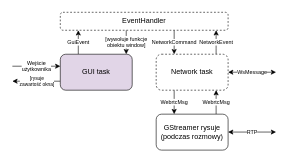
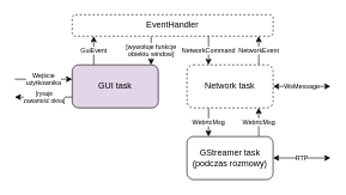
  <mxCell id="0" />
  <mxCell id="1" parent="0" />
  <mxCell id="2" value="NetworkCommand" style="edgeStyle=orthogonalEdgeStyle;rounded=0;orthogonalLoop=1;jettySize=auto;html=1;fontSize=9;" parent="1" source="4" target="11" edge="1"><mxGeometry relative="1" as="geometry"><Array as="points"><mxPoint x="290" y="70" /><mxPoint x="290" y="70" /></Array></mxGeometry></mxCell>
  <mxCell id="3" value="&lt;div style=&quot;font-size: 9px;&quot;&gt;[wywołuje funkcje&lt;/div&gt;&lt;div style=&quot;font-size: 9px;&quot;&gt;obiektu window]&lt;/div&gt;" style="edgeStyle=orthogonalEdgeStyle;rounded=0;orthogonalLoop=1;jettySize=auto;html=1;fontSize=9;" parent="1" source="4" target="7" edge="1"><mxGeometry relative="1" as="geometry"><Array as="points"><mxPoint x="210" y="70" /><mxPoint x="210" y="70" /></Array></mxGeometry></mxCell>
  <mxCell id="4" value="&lt;div&gt;EventHandler&lt;/div&gt;" style="rounded=1;whiteSpace=wrap;html=1;dashed=1;" parent="1" vertex="1"><mxGeometry x="100" y="20" width="280" height="30" as="geometry" /></mxCell>
  <mxCell id="5" value="GuiEvent" style="edgeStyle=orthogonalEdgeStyle;rounded=0;orthogonalLoop=1;jettySize=auto;html=1;fontSize=9;" parent="1" source="7" target="4" edge="1"><mxGeometry relative="1" as="geometry"><Array as="points"><mxPoint x="130" y="70" /><mxPoint x="130" y="70" /></Array></mxGeometry></mxCell>
  <mxCell id="6" value="&lt;div style=&quot;font-size: 8px;&quot;&gt;&lt;font style=&quot;font-size: 8px;&quot;&gt;[rysuje&lt;/font&gt;&lt;/div&gt;&lt;div style=&quot;font-size: 8px;&quot;&gt;&lt;font style=&quot;font-size: 8px;&quot;&gt;zawartość okna]&lt;/font&gt;&lt;/div&gt;" style="edgeStyle=orthogonalEdgeStyle;rounded=0;orthogonalLoop=1;jettySize=auto;html=1;exitX=0;exitY=0.75;exitDx=0;exitDy=0;fontSize=8;" edge="1" parent="1" source="7"><mxGeometry relative="1" as="geometry"><mxPoint x="20" y="135" as="targetPoint" /></mxGeometry></mxCell>
  <mxCell id="7" value="GUI task" style="rounded=1;whiteSpace=wrap;html=1;fillColor=#e1d5e7;" parent="1" vertex="1"><mxGeometry x="100" y="90" width="120" height="60" as="geometry" /></mxCell>
  <mxCell id="8" value="NetworkEvent" style="edgeStyle=orthogonalEdgeStyle;rounded=0;orthogonalLoop=1;jettySize=auto;html=1;fontSize=9;" parent="1" source="11" target="4" edge="1"><mxGeometry relative="1" as="geometry"><Array as="points"><mxPoint x="360" y="80" /><mxPoint x="360" y="80" /></Array></mxGeometry></mxCell>
  <mxCell id="9" value="WebrtcMsg" style="edgeStyle=orthogonalEdgeStyle;rounded=0;orthogonalLoop=1;jettySize=auto;html=1;fontSize=9;" parent="1" source="11" target="13" edge="1"><mxGeometry relative="1" as="geometry"><Array as="points"><mxPoint x="290" y="170" /><mxPoint x="290" y="170" /></Array></mxGeometry></mxCell>
  <mxCell id="10" value="WsMessage" style="edgeStyle=orthogonalEdgeStyle;rounded=0;orthogonalLoop=1;jettySize=auto;html=1;fontSize=9;startArrow=classic;startFill=1;" parent="1" source="11" edge="1"><mxGeometry relative="1" as="geometry"><mxPoint x="460" y="120" as="targetPoint" /><Array as="points"><mxPoint x="390" y="120" /><mxPoint x="390" y="120" /></Array></mxGeometry></mxCell>
  <mxCell id="11" value="Network task" style="rounded=1;whiteSpace=wrap;html=1;dashed=1;" parent="1" vertex="1"><mxGeometry x="260" y="90" width="120" height="60" as="geometry" /></mxCell>
  <mxCell id="12" value="WebrtcMsg" style="edgeStyle=orthogonalEdgeStyle;rounded=0;orthogonalLoop=1;jettySize=auto;html=1;fontSize=9;" parent="1" source="13" target="11" edge="1"><mxGeometry relative="1" as="geometry"><Array as="points"><mxPoint x="360" y="170" /><mxPoint x="360" y="170" /></Array></mxGeometry></mxCell>
- <mxCell id="13" value="&lt;div&gt;GStreamer rysuje&lt;/div&gt;&lt;div&gt;(podczas rozmowy)&lt;br&gt;&lt;/div&gt;" style="rounded=1;whiteSpace=wrap;html=1;" parent="1" vertex="1"><mxGeometry x="260" y="190" width="120" height="60" as="geometry" /></mxCell>
+ <mxCell id="13" value="&lt;div&gt;GStreamer task&lt;/div&gt;&lt;div&gt;(podczas rozmowy)&lt;br&gt;&lt;/div&gt;" style="rounded=1;whiteSpace=wrap;html=1;" parent="1" vertex="1"><mxGeometry x="260" y="190" width="120" height="60" as="geometry" /></mxCell>
  <mxCell id="14" value="&lt;div&gt;Wejście&lt;/div&gt;&lt;div&gt;użytkownika&lt;/div&gt;" style="endArrow=classic;html=1;rounded=0;fontSize=9;" parent="1" edge="1"><mxGeometry width="50" height="50" relative="1" as="geometry"><mxPoint x="20" y="110" as="sourcePoint" /><mxPoint x="100" y="110" as="targetPoint" /></mxGeometry></mxCell>
  <mxCell id="15" value="RTP" style="edgeStyle=orthogonalEdgeStyle;rounded=0;orthogonalLoop=1;jettySize=auto;html=1;fontSize=9;startArrow=classic;startFill=1;" parent="1" edge="1"><mxGeometry relative="1" as="geometry"><mxPoint x="460" y="219.86" as="targetPoint" /><mxPoint x="380" y="219.86" as="sourcePoint" /><Array as="points"><mxPoint x="390" y="219.86" /><mxPoint x="390" y="219.86" /></Array></mxGeometry></mxCell>
